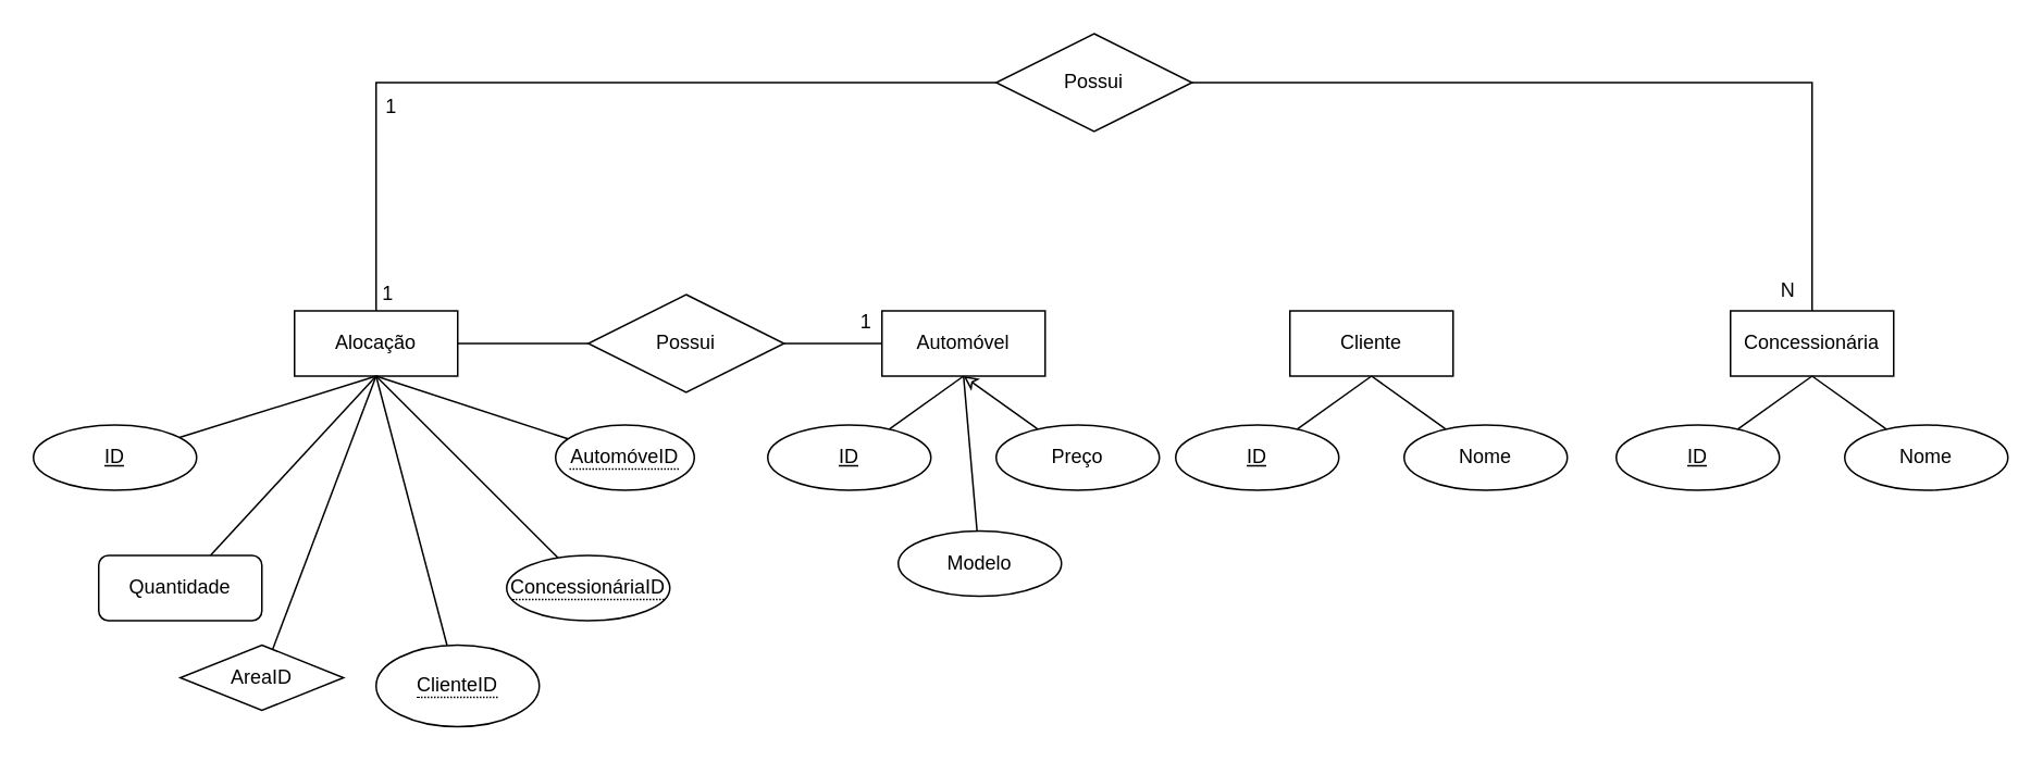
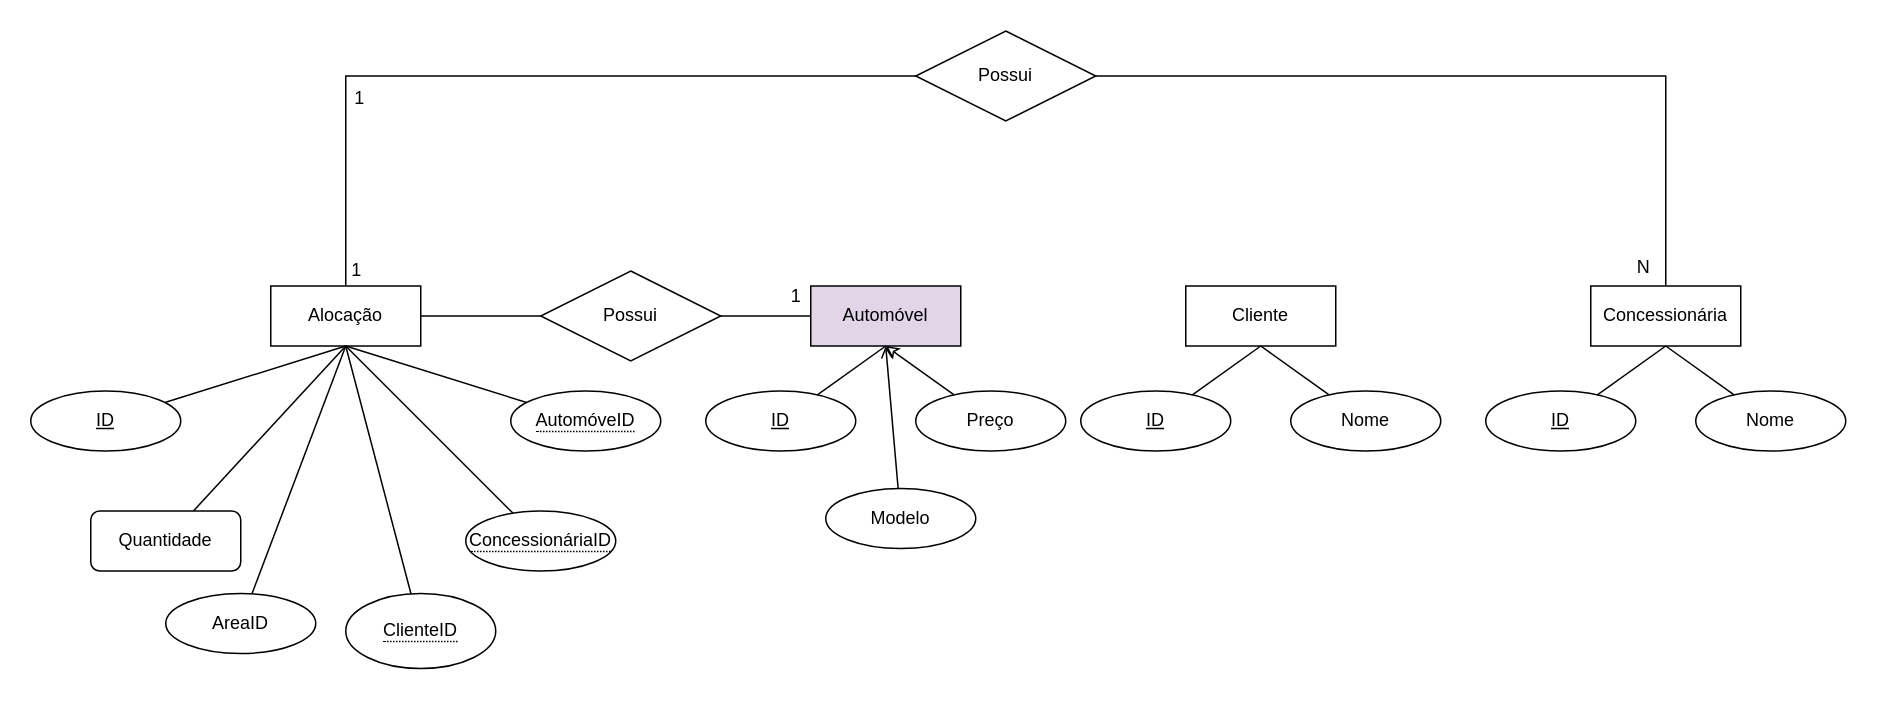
  <mxCell id="0" />
  <mxCell id="1" parent="0" />
  <mxCell id="2" style="edgeStyle=orthogonalEdgeStyle;rounded=0;orthogonalLoop=1;jettySize=auto;html=1;entryX=0.5;entryY=0;entryDx=0;entryDy=0;endArrow=none;endFill=0;" edge="1" parent="1" source="4" target="29"><mxGeometry relative="1" as="geometry"><Array as="points"><mxPoint x="230" y="50" /><mxPoint x="1110" y="50" /></Array></mxGeometry></mxCell>
  <mxCell id="3" style="edgeStyle=orthogonalEdgeStyle;rounded=0;orthogonalLoop=1;jettySize=auto;html=1;entryX=0;entryY=0.5;entryDx=0;entryDy=0;endArrow=none;endFill=0;" edge="1" parent="1" source="36" target="5"><mxGeometry relative="1" as="geometry" /></mxCell>
  <mxCell id="4" value="Alocação" style="whiteSpace=wrap;html=1;align=center;" vertex="1" parent="1"><mxGeometry x="180" y="190" width="100" height="40" as="geometry" /></mxCell>
- <mxCell id="5" value="Automóvel" style="whiteSpace=wrap;html=1;align=center;" vertex="1" parent="1"><mxGeometry x="540" y="190" width="100" height="40" as="geometry" /></mxCell>
+ <mxCell id="5" value="Automóvel" style="whiteSpace=wrap;html=1;align=center;fillColor=#e1d5e7;" vertex="1" parent="1"><mxGeometry x="540" y="190" width="100" height="40" as="geometry" /></mxCell>
  <mxCell id="6" value="Cliente" style="whiteSpace=wrap;html=1;align=center;" vertex="1" parent="1"><mxGeometry x="790" y="190" width="100" height="40" as="geometry" /></mxCell>
  <mxCell id="7" style="rounded=0;orthogonalLoop=1;jettySize=auto;html=1;entryX=0.5;entryY=1;entryDx=0;entryDy=0;endArrow=none;endFill=0;" edge="1" parent="1" source="8" target="4"><mxGeometry relative="1" as="geometry" /></mxCell>
  <mxCell id="8" value="&lt;span style=&quot;border-bottom: 1px dotted&quot;&gt;ClienteID&lt;/span&gt;" style="ellipse;whiteSpace=wrap;html=1;align=center;" vertex="1" parent="1"><mxGeometry x="230" y="395" width="100" height="50" as="geometry" /></mxCell>
  <mxCell id="9" style="rounded=0;orthogonalLoop=1;jettySize=auto;html=1;endArrow=none;endFill=0;" edge="1" parent="1" source="10"><mxGeometry relative="1" as="geometry"><mxPoint x="230" y="230" as="targetPoint" /></mxGeometry></mxCell>
- <mxCell id="10" value="&lt;span style=&quot;border-bottom: 1px dotted&quot;&gt;AutomóveID&lt;/span&gt;" style="ellipse;whiteSpace=wrap;html=1;align=center;" vertex="1" parent="1"><mxGeometry x="340" y="260" width="85" height="40" as="geometry" /></mxCell>
+ <mxCell id="10" value="&lt;span style=&quot;border-bottom: 1px dotted&quot;&gt;AutomóveID&lt;/span&gt;" style="ellipse;whiteSpace=wrap;html=1;align=center;" vertex="1" parent="1"><mxGeometry x="340" y="260" width="100" height="40" as="geometry" /></mxCell>
  <mxCell id="11" style="rounded=0;orthogonalLoop=1;jettySize=auto;html=1;endArrow=none;endFill=0;" edge="1" parent="1" source="12"><mxGeometry relative="1" as="geometry"><mxPoint x="230" y="230" as="targetPoint" /></mxGeometry></mxCell>
  <mxCell id="12" value="&lt;span style=&quot;border-bottom: 1px dotted&quot;&gt;ConcessionáriaID&lt;/span&gt;" style="ellipse;whiteSpace=wrap;html=1;align=center;" vertex="1" parent="1"><mxGeometry x="310" y="340" width="100" height="40" as="geometry" /></mxCell>
  <mxCell id="13" style="rounded=0;orthogonalLoop=1;jettySize=auto;html=1;entryX=0.5;entryY=1;entryDx=0;entryDy=0;endArrow=none;endFill=0;" edge="1" parent="1" source="14" target="4"><mxGeometry relative="1" as="geometry" /></mxCell>
  <mxCell id="14" value="ID" style="ellipse;whiteSpace=wrap;html=1;align=center;fontStyle=4;" vertex="1" parent="1"><mxGeometry x="20" y="260" width="100" height="40" as="geometry" /></mxCell>
  <mxCell id="15" style="rounded=0;orthogonalLoop=1;jettySize=auto;html=1;endArrow=none;endFill=0;" edge="1" parent="1" source="16"><mxGeometry relative="1" as="geometry"><mxPoint x="230" y="230" as="targetPoint" /></mxGeometry></mxCell>
  <mxCell id="16" value="Quantidade" style="whiteSpace=wrap;html=1;align=center;rounded=1;" vertex="1" parent="1"><mxGeometry x="60" y="340" width="100" height="40" as="geometry" /></mxCell>
  <mxCell id="17" style="rounded=0;orthogonalLoop=1;jettySize=auto;html=1;endArrow=none;endFill=0;" edge="1" parent="1" source="18"><mxGeometry relative="1" as="geometry"><mxPoint x="230" y="230" as="targetPoint" /></mxGeometry></mxCell>
- <mxCell id="18" value="AreaID" style="rhombus;whiteSpace=wrap;html=1;align=center;" vertex="1" parent="1"><mxGeometry x="110" y="395" width="100" height="40" as="geometry" /></mxCell>
+ <mxCell id="18" value="AreaID" style="ellipse;whiteSpace=wrap;html=1;align=center;" vertex="1" parent="1"><mxGeometry x="110" y="395" width="100" height="40" as="geometry" /></mxCell>
  <mxCell id="19" style="rounded=0;orthogonalLoop=1;jettySize=auto;html=1;entryX=0.5;entryY=1;entryDx=0;entryDy=0;endArrow=none;endFill=0;" edge="1" parent="1" source="20" target="5"><mxGeometry relative="1" as="geometry" /></mxCell>
  <mxCell id="20" value="ID" style="ellipse;whiteSpace=wrap;html=1;align=center;fontStyle=4;" vertex="1" parent="1"><mxGeometry x="470" y="260" width="100" height="40" as="geometry" /></mxCell>
- <mxCell id="21" style="rounded=0;orthogonalLoop=1;jettySize=auto;html=1;entryX=0.5;entryY=1;entryDx=0;entryDy=0;endArrow=none;endFill=0;" edge="1" parent="1" source="22" target="5"><mxGeometry relative="1" as="geometry" /></mxCell>
+ <mxCell id="21" style="rounded=0;orthogonalLoop=1;jettySize=auto;html=1;entryX=0.5;entryY=1;entryDx=0;entryDy=0;endArrow=open;endFill=0;" edge="1" parent="1" source="22" target="5"><mxGeometry relative="1" as="geometry" /></mxCell>
  <mxCell id="22" value="Modelo" style="ellipse;whiteSpace=wrap;html=1;align=center;" vertex="1" parent="1"><mxGeometry x="550" y="325" width="100" height="40" as="geometry" /></mxCell>
  <mxCell id="23" style="rounded=0;orthogonalLoop=1;jettySize=auto;html=1;entryX=0.5;entryY=1;entryDx=0;entryDy=0;endArrow=classic;endFill=0;" edge="1" parent="1" source="24" target="5"><mxGeometry relative="1" as="geometry" /></mxCell>
  <mxCell id="24" value="Preço" style="ellipse;whiteSpace=wrap;html=1;align=center;" vertex="1" parent="1"><mxGeometry x="610" y="260" width="100" height="40" as="geometry" /></mxCell>
  <mxCell id="25" style="rounded=0;orthogonalLoop=1;jettySize=auto;html=1;entryX=0.5;entryY=1;entryDx=0;entryDy=0;endArrow=none;endFill=0;" edge="1" parent="1" source="26" target="6"><mxGeometry relative="1" as="geometry" /></mxCell>
  <mxCell id="26" value="ID" style="ellipse;whiteSpace=wrap;html=1;align=center;fontStyle=4;" vertex="1" parent="1"><mxGeometry x="720" y="260" width="100" height="40" as="geometry" /></mxCell>
  <mxCell id="27" style="rounded=0;orthogonalLoop=1;jettySize=auto;html=1;entryX=0.5;entryY=1;entryDx=0;entryDy=0;endArrow=none;endFill=0;" edge="1" parent="1" source="28" target="6"><mxGeometry relative="1" as="geometry" /></mxCell>
  <mxCell id="28" value="Nome" style="ellipse;whiteSpace=wrap;html=1;align=center;" vertex="1" parent="1"><mxGeometry x="860" y="260" width="100" height="40" as="geometry" /></mxCell>
  <mxCell id="29" value="Concessionária" style="whiteSpace=wrap;html=1;align=center;" vertex="1" parent="1"><mxGeometry x="1060" y="190" width="100" height="40" as="geometry" /></mxCell>
  <mxCell id="30" style="rounded=0;orthogonalLoop=1;jettySize=auto;html=1;entryX=0.5;entryY=1;entryDx=0;entryDy=0;endArrow=none;endFill=0;" edge="1" parent="1" source="31" target="29"><mxGeometry relative="1" as="geometry" /></mxCell>
  <mxCell id="31" value="ID" style="ellipse;whiteSpace=wrap;html=1;align=center;fontStyle=4;" vertex="1" parent="1"><mxGeometry x="990" y="260" width="100" height="40" as="geometry" /></mxCell>
  <mxCell id="32" style="rounded=0;orthogonalLoop=1;jettySize=auto;html=1;entryX=0.5;entryY=1;entryDx=0;entryDy=0;endArrow=none;endFill=0;" edge="1" parent="1" source="33" target="29"><mxGeometry relative="1" as="geometry" /></mxCell>
  <mxCell id="33" value="Nome" style="ellipse;whiteSpace=wrap;html=1;align=center;" vertex="1" parent="1"><mxGeometry x="1130" y="260" width="100" height="40" as="geometry" /></mxCell>
  <mxCell id="34" value="Possui" style="shape=rhombus;perimeter=rhombusPerimeter;whiteSpace=wrap;html=1;align=center;" vertex="1" parent="1"><mxGeometry x="610" y="20" width="120" height="60" as="geometry" /></mxCell>
  <mxCell id="35" value="" style="edgeStyle=orthogonalEdgeStyle;rounded=0;orthogonalLoop=1;jettySize=auto;html=1;entryX=0;entryY=0.5;entryDx=0;entryDy=0;endArrow=none;endFill=0;" edge="1" parent="1" source="4" target="36"><mxGeometry relative="1" as="geometry"><mxPoint x="280" y="210" as="sourcePoint" /><mxPoint x="540" y="210" as="targetPoint" /></mxGeometry></mxCell>
  <mxCell id="36" value="Possui" style="shape=rhombus;perimeter=rhombusPerimeter;whiteSpace=wrap;html=1;align=center;" vertex="1" parent="1"><mxGeometry x="360" y="180" width="120" height="60" as="geometry" /></mxCell>
  <mxCell id="37" value="1" style="text;html=1;align=center;verticalAlign=middle;resizable=0;points=[];autosize=1;strokeColor=none;fillColor=none;" vertex="1" parent="1"><mxGeometry x="222" y="165" width="30" height="30" as="geometry" /></mxCell>
  <mxCell id="38" value="1" style="text;html=1;align=center;verticalAlign=middle;resizable=0;points=[];autosize=1;strokeColor=none;fillColor=none;" vertex="1" parent="1"><mxGeometry x="224" y="50" width="30" height="30" as="geometry" /></mxCell>
  <mxCell id="39" value="1" style="text;html=1;align=center;verticalAlign=middle;resizable=0;points=[];autosize=1;strokeColor=none;fillColor=none;" vertex="1" parent="1"><mxGeometry x="515" y="182" width="30" height="30" as="geometry" /></mxCell>
  <mxCell id="40" value="N" style="text;html=1;align=center;verticalAlign=middle;resizable=0;points=[];autosize=1;strokeColor=none;fillColor=none;" vertex="1" parent="1"><mxGeometry x="1080" y="163" width="30" height="30" as="geometry" /></mxCell>
